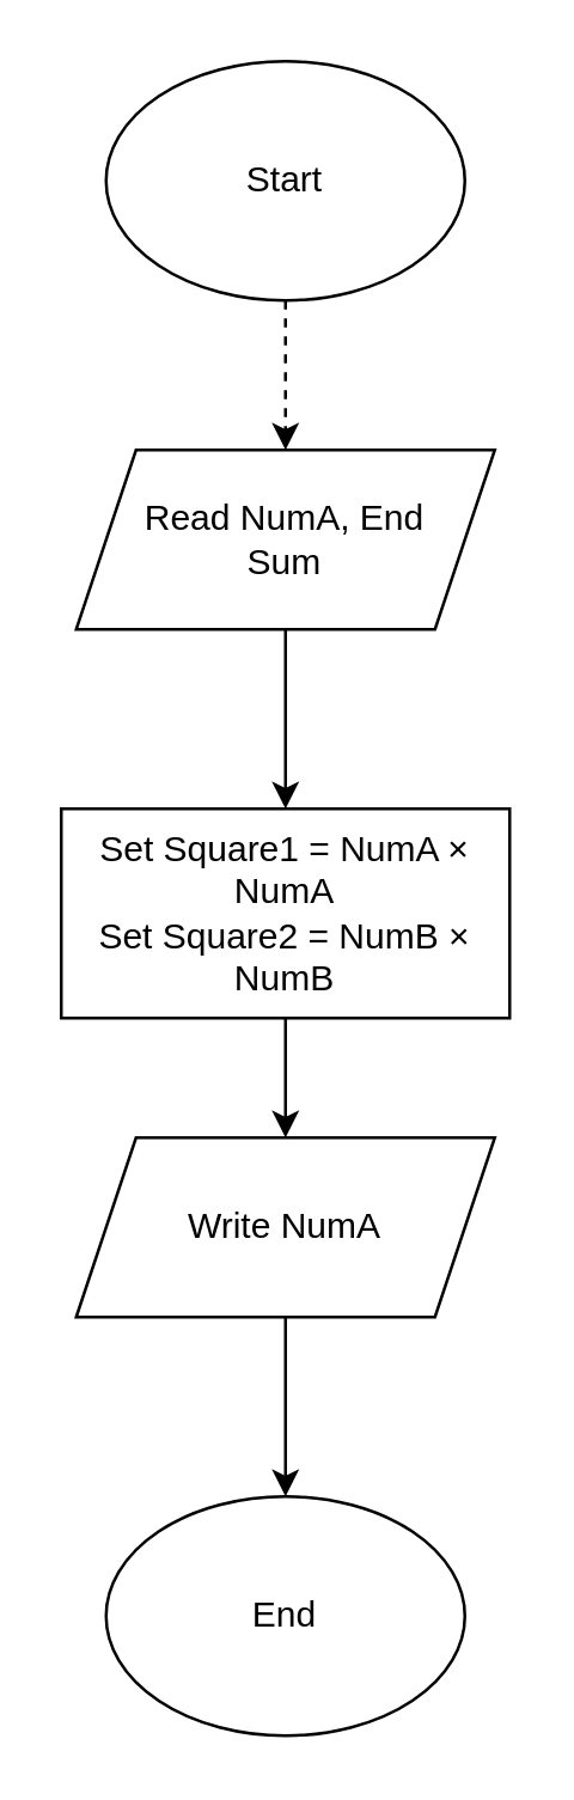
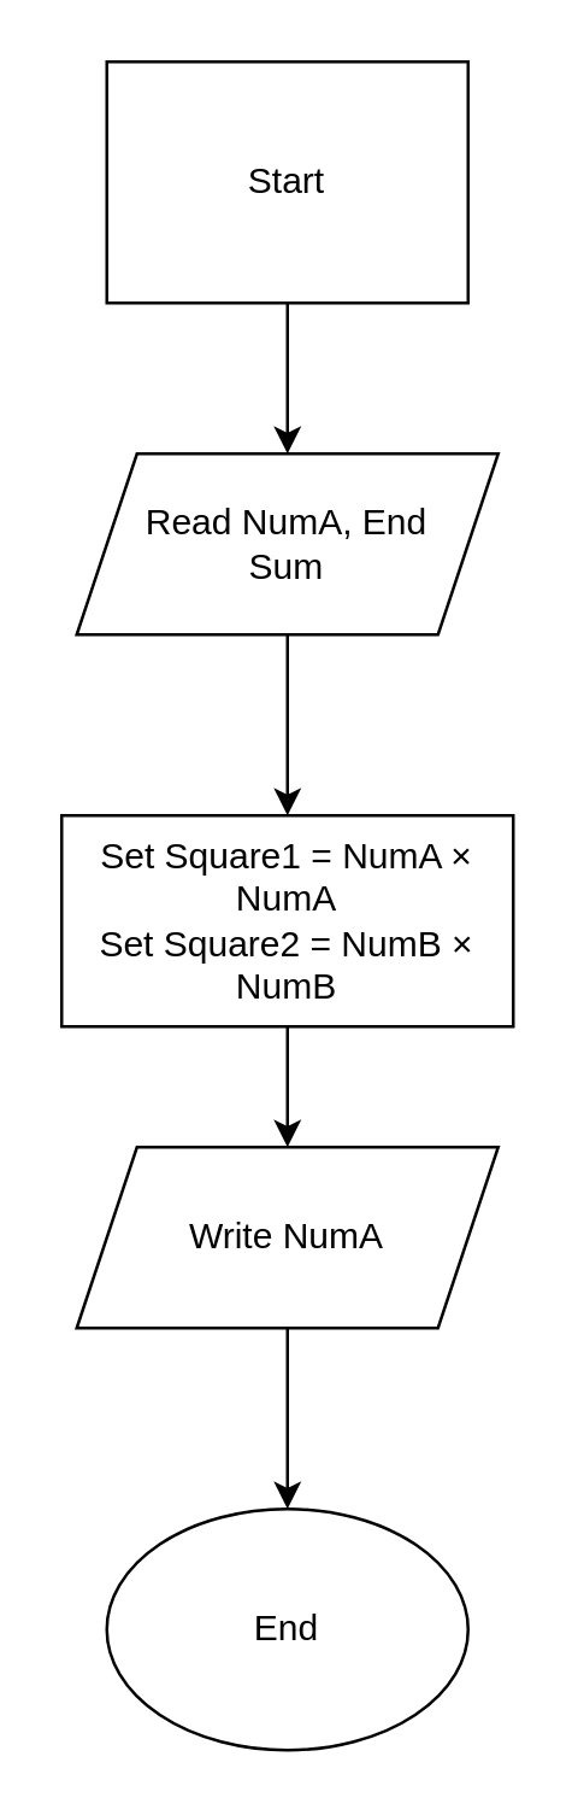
  <mxCell id="0" />
  <mxCell id="1" parent="0" />
- <mxCell id="2" value="" style="edgeStyle=orthogonalEdgeStyle;rounded=0;orthogonalLoop=1;jettySize=auto;html=1;dashed=1;" edge="1" parent="1" source="3" target="5"><mxGeometry relative="1" as="geometry" /></mxCell>
- <mxCell id="3" value="Start" style="ellipse;whiteSpace=wrap;html=1;" vertex="1" parent="1"><mxGeometry x="35" y="20" width="120" height="80" as="geometry" /></mxCell>
+ <mxCell id="2" value="" style="edgeStyle=orthogonalEdgeStyle;rounded=0;orthogonalLoop=1;jettySize=auto;html=1;" edge="1" parent="1" source="3" target="5"><mxGeometry relative="1" as="geometry" /></mxCell>
+ <mxCell id="3" value="Start" style="whiteSpace=wrap;html=1;rounded=0;" vertex="1" parent="1"><mxGeometry x="35" y="20" width="120" height="80" as="geometry" /></mxCell>
  <mxCell id="4" value="" style="edgeStyle=orthogonalEdgeStyle;rounded=0;orthogonalLoop=1;jettySize=auto;html=1;" edge="1" parent="1" source="5" target="7"><mxGeometry relative="1" as="geometry" /></mxCell>
  <mxCell id="5" value="Read NumA, End&lt;br&gt;Sum" style="shape=parallelogram;perimeter=parallelogramPerimeter;whiteSpace=wrap;html=1;fixedSize=1;" vertex="1" parent="1"><mxGeometry x="25" y="150" width="140" height="60" as="geometry" /></mxCell>
  <mxCell id="6" value="" style="edgeStyle=orthogonalEdgeStyle;rounded=0;orthogonalLoop=1;jettySize=auto;html=1;" edge="1" parent="1" source="7" target="9"><mxGeometry relative="1" as="geometry" /></mxCell>
  <mxCell id="7" value="Set Square1 = NumA × NumA&lt;br&gt;Set Square2 = NumB × NumB" style="rounded=0;whiteSpace=wrap;html=1;" vertex="1" parent="1"><mxGeometry x="20" y="270" width="150" height="70" as="geometry" /></mxCell>
  <mxCell id="8" value="" style="edgeStyle=orthogonalEdgeStyle;rounded=0;orthogonalLoop=1;jettySize=auto;html=1;" edge="1" parent="1" source="9" target="10"><mxGeometry relative="1" as="geometry" /></mxCell>
  <mxCell id="9" value="Write NumA" style="shape=parallelogram;perimeter=parallelogramPerimeter;whiteSpace=wrap;html=1;fixedSize=1;" vertex="1" parent="1"><mxGeometry x="25" y="380" width="140" height="60" as="geometry" /></mxCell>
  <mxCell id="10" value="End" style="ellipse;whiteSpace=wrap;html=1;" vertex="1" parent="1"><mxGeometry x="35" y="500" width="120" height="80" as="geometry" /></mxCell>
